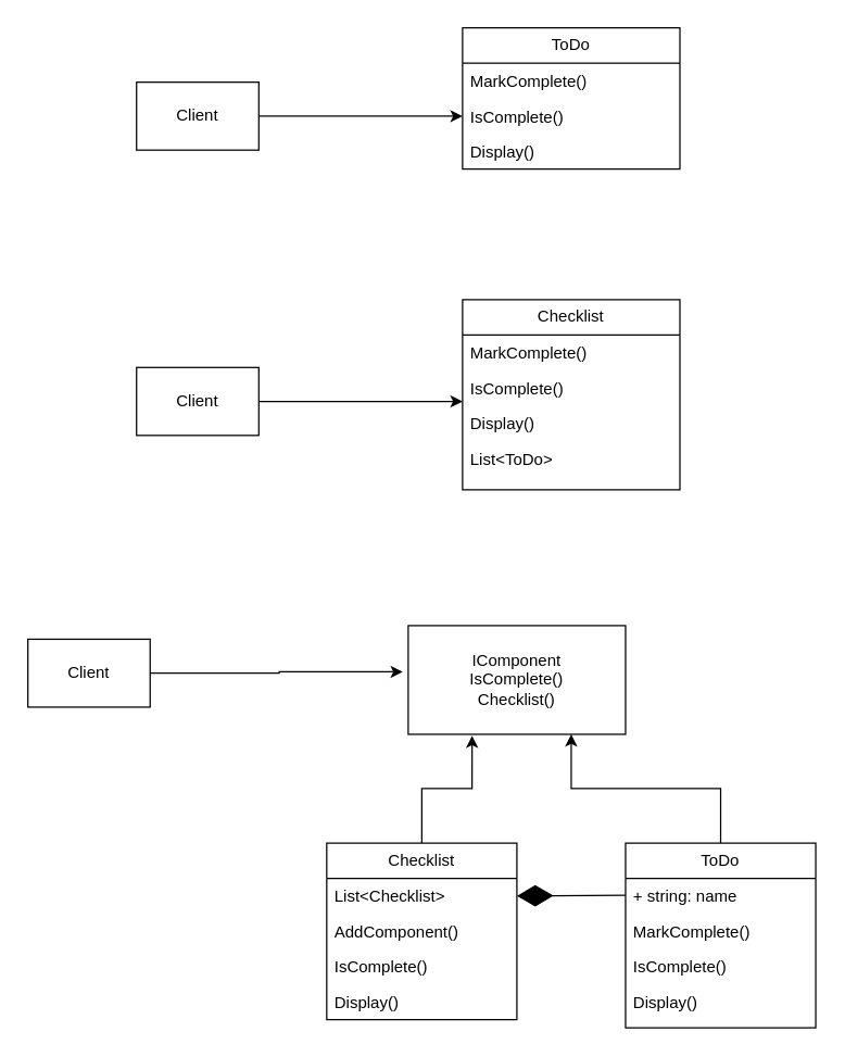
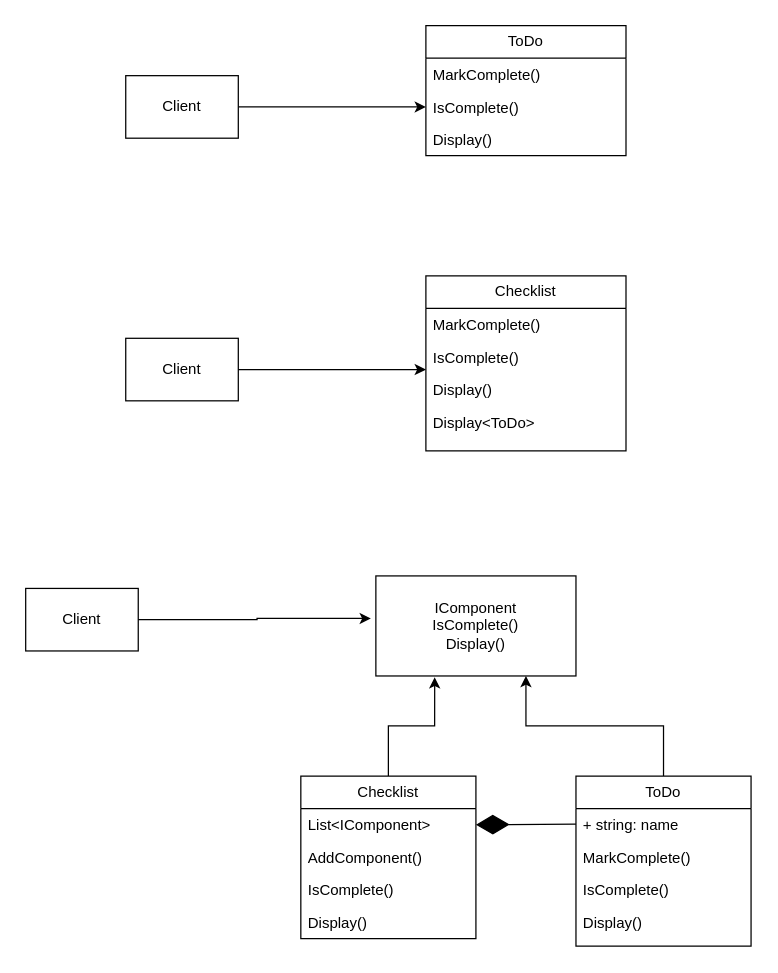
  <mxCell id="0" />
  <mxCell id="1" parent="0" />
  <mxCell id="2" value="ToDo" style="swimlane;fontStyle=0;childLayout=stackLayout;horizontal=1;startSize=26;fillColor=none;horizontalStack=0;resizeParent=1;resizeParentMax=0;resizeLast=0;collapsible=1;marginBottom=0;whiteSpace=wrap;html=1;" vertex="1" parent="1"><mxGeometry x="340" y="20" width="160" height="104" as="geometry" /></mxCell>
  <mxCell id="3" value="MarkComplete()" style="text;strokeColor=none;fillColor=none;align=left;verticalAlign=top;spacingLeft=4;spacingRight=4;overflow=hidden;rotatable=0;points=[[0,0.5],[1,0.5]];portConstraint=eastwest;whiteSpace=wrap;html=1;" vertex="1" parent="2"><mxGeometry y="26" width="160" height="26" as="geometry" /></mxCell>
  <mxCell id="4" value="IsComplete()" style="text;strokeColor=none;fillColor=none;align=left;verticalAlign=top;spacingLeft=4;spacingRight=4;overflow=hidden;rotatable=0;points=[[0,0.5],[1,0.5]];portConstraint=eastwest;whiteSpace=wrap;html=1;" vertex="1" parent="2"><mxGeometry y="52" width="160" height="26" as="geometry" /></mxCell>
  <mxCell id="5" value="Display()" style="text;strokeColor=none;fillColor=none;align=left;verticalAlign=top;spacingLeft=4;spacingRight=4;overflow=hidden;rotatable=0;points=[[0,0.5],[1,0.5]];portConstraint=eastwest;whiteSpace=wrap;html=1;" vertex="1" parent="2"><mxGeometry y="78" width="160" height="26" as="geometry" /></mxCell>
  <mxCell id="6" value="Checklist" style="swimlane;fontStyle=0;childLayout=stackLayout;horizontal=1;startSize=26;fillColor=none;horizontalStack=0;resizeParent=1;resizeParentMax=0;resizeLast=0;collapsible=1;marginBottom=0;whiteSpace=wrap;html=1;" vertex="1" parent="1"><mxGeometry x="340" y="220" width="160" height="140" as="geometry" /></mxCell>
  <mxCell id="7" value="MarkComplete()" style="text;strokeColor=none;fillColor=none;align=left;verticalAlign=top;spacingLeft=4;spacingRight=4;overflow=hidden;rotatable=0;points=[[0,0.5],[1,0.5]];portConstraint=eastwest;whiteSpace=wrap;html=1;" vertex="1" parent="6"><mxGeometry y="26" width="160" height="26" as="geometry" /></mxCell>
  <mxCell id="8" value="IsComplete()" style="text;strokeColor=none;fillColor=none;align=left;verticalAlign=top;spacingLeft=4;spacingRight=4;overflow=hidden;rotatable=0;points=[[0,0.5],[1,0.5]];portConstraint=eastwest;whiteSpace=wrap;html=1;" vertex="1" parent="6"><mxGeometry y="52" width="160" height="26" as="geometry" /></mxCell>
  <mxCell id="9" value="Display()" style="text;strokeColor=none;fillColor=none;align=left;verticalAlign=top;spacingLeft=4;spacingRight=4;overflow=hidden;rotatable=0;points=[[0,0.5],[1,0.5]];portConstraint=eastwest;whiteSpace=wrap;html=1;" vertex="1" parent="6"><mxGeometry y="78" width="160" height="26" as="geometry" /></mxCell>
- <mxCell id="10" value="List&amp;lt;ToDo&amp;gt;" style="text;strokeColor=none;fillColor=none;align=left;verticalAlign=top;spacingLeft=4;spacingRight=4;overflow=hidden;rotatable=0;points=[[0,0.5],[1,0.5]];portConstraint=eastwest;whiteSpace=wrap;html=1;" vertex="1" parent="6"><mxGeometry y="104" width="160" height="36" as="geometry" /></mxCell>
+ <mxCell id="10" value="Display&amp;lt;ToDo&amp;gt;" style="text;strokeColor=none;fillColor=none;align=left;verticalAlign=top;spacingLeft=4;spacingRight=4;overflow=hidden;rotatable=0;points=[[0,0.5],[1,0.5]];portConstraint=eastwest;whiteSpace=wrap;html=1;" vertex="1" parent="6"><mxGeometry y="104" width="160" height="36" as="geometry" /></mxCell>
  <mxCell id="11" style="edgeStyle=orthogonalEdgeStyle;rounded=0;orthogonalLoop=1;jettySize=auto;html=1;entryX=0;entryY=0.5;entryDx=0;entryDy=0;" edge="1" parent="1" source="12" target="4"><mxGeometry relative="1" as="geometry" /></mxCell>
  <mxCell id="12" value="Client" style="html=1;whiteSpace=wrap;" vertex="1" parent="1"><mxGeometry x="100" y="60" width="90" height="50" as="geometry" /></mxCell>
  <mxCell id="13" value="Client" style="html=1;whiteSpace=wrap;" vertex="1" parent="1"><mxGeometry x="100" y="270" width="90" height="50" as="geometry" /></mxCell>
  <mxCell id="14" style="edgeStyle=orthogonalEdgeStyle;rounded=0;orthogonalLoop=1;jettySize=auto;html=1;entryX=0;entryY=0.885;entryDx=0;entryDy=0;entryPerimeter=0;" edge="1" parent="1" source="13" target="8"><mxGeometry relative="1" as="geometry" /></mxCell>
- <mxCell id="15" value="IComponent&lt;div&gt;IsComplete()&lt;/div&gt;&lt;div&gt;Checklist()&lt;/div&gt;" style="html=1;whiteSpace=wrap;" vertex="1" parent="1"><mxGeometry x="300" y="460" width="160" height="80" as="geometry" /></mxCell>
+ <mxCell id="15" value="IComponent&lt;div&gt;IsComplete()&lt;/div&gt;&lt;div&gt;Display()&lt;/div&gt;" style="html=1;whiteSpace=wrap;" vertex="1" parent="1"><mxGeometry x="300" y="460" width="160" height="80" as="geometry" /></mxCell>
  <mxCell id="16" value="Checklist" style="swimlane;fontStyle=0;childLayout=stackLayout;horizontal=1;startSize=26;fillColor=none;horizontalStack=0;resizeParent=1;resizeParentMax=0;resizeLast=0;collapsible=1;marginBottom=0;whiteSpace=wrap;html=1;" vertex="1" parent="1"><mxGeometry x="240" y="620" width="140" height="130" as="geometry" /></mxCell>
  <mxCell id="17" value="" style="endArrow=diamondThin;endFill=1;endSize=24;html=1;rounded=0;entryX=1;entryY=0.5;entryDx=0;entryDy=0;" edge="1" parent="16" target="18"><mxGeometry width="160" relative="1" as="geometry"><mxPoint x="220" y="38.5" as="sourcePoint" /><mxPoint x="90" y="38.5" as="targetPoint" /></mxGeometry></mxCell>
- <mxCell id="18" value="List&amp;lt;Checklist&amp;gt;" style="text;strokeColor=none;fillColor=none;align=left;verticalAlign=top;spacingLeft=4;spacingRight=4;overflow=hidden;rotatable=0;points=[[0,0.5],[1,0.5]];portConstraint=eastwest;whiteSpace=wrap;html=1;" vertex="1" parent="16"><mxGeometry y="26" width="140" height="26" as="geometry" /></mxCell>
+ <mxCell id="18" value="List&amp;lt;IComponent&amp;gt;" style="text;strokeColor=none;fillColor=none;align=left;verticalAlign=top;spacingLeft=4;spacingRight=4;overflow=hidden;rotatable=0;points=[[0,0.5],[1,0.5]];portConstraint=eastwest;whiteSpace=wrap;html=1;" vertex="1" parent="16"><mxGeometry y="26" width="140" height="26" as="geometry" /></mxCell>
  <mxCell id="19" value="AddComponent()" style="text;strokeColor=none;fillColor=none;align=left;verticalAlign=top;spacingLeft=4;spacingRight=4;overflow=hidden;rotatable=0;points=[[0,0.5],[1,0.5]];portConstraint=eastwest;whiteSpace=wrap;html=1;" vertex="1" parent="16"><mxGeometry y="52" width="140" height="26" as="geometry" /></mxCell>
  <mxCell id="20" value="IsComplete()&lt;span style=&quot;color: rgba(0, 0, 0, 0); font-family: monospace; font-size: 0px; text-wrap-mode: nowrap;&quot;&gt;%3CmxGraphModel%3E%3Croot%3E%3CmxCell%20id%3D%220%22%2F%3E%3CmxCell%20id%3D%221%22%20parent%3D%220%22%2F%3E%3CmxCell%20id%3D%222%22%20value%3D%22Classname%22%20style%3D%22swimlane%3BfontStyle%3D0%3BchildLayout%3DstackLayout%3Bhorizontal%3D1%3BstartSize%3D26%3BfillColor%3Dnone%3BhorizontalStack%3D0%3BresizeParent%3D1%3BresizeParentMax%3D0%3BresizeLast%3D0%3Bcollapsible%3D1%3BmarginBottom%3D0%3BwhiteSpace%3Dwrap%3Bhtml%3D1%3B%22%20vertex%3D%221%22%20parent%3D%221%22%3E%3CmxGeometry%20x%3D%22390%22%20y%3D%22730%22%20width%3D%22140%22%20height%3D%22104%22%20as%3D%22geometry%22%2F%3E%3C%2FmxCell%3E%3CmxCell%20id%3D%223%22%20value%3D%22%2B%20field%3A%20type%22%20style%3D%22text%3BstrokeColor%3Dnone%3BfillColor%3Dnone%3Balign%3Dleft%3BverticalAlign%3Dtop%3BspacingLeft%3D4%3BspacingRight%3D4%3Boverflow%3Dhidden%3Brotatable%3D0%3Bpoints%3D%5B%5B0%2C0.5%5D%2C%5B1%2C0.5%5D%5D%3BportConstraint%3Deastwest%3BwhiteSpace%3Dwrap%3Bhtml%3D1%3B%22%20vertex%3D%221%22%20parent%3D%222%22%3E%3CmxGeometry%20y%3D%2226%22%20width%3D%22140%22%20height%3D%2226%22%20as%3D%22geometry%22%2F%3E%3C%2FmxCell%3E%3CmxCell%20id%3D%224%22%20value%3D%22%2B%20field%3A%20type%22%20style%3D%22text%3BstrokeColor%3Dnone%3BfillColor%3Dnone%3Balign%3Dleft%3BverticalAlign%3Dtop%3BspacingLeft%3D4%3BspacingRight%3D4%3Boverflow%3Dhidden%3Brotatable%3D0%3Bpoints%3D%5B%5B0%2C0.5%5D%2C%5B1%2C0.5%5D%5D%3BportConstraint%3Deastwest%3BwhiteSpace%3Dwrap%3Bhtml%3D1%3B%22%20vertex%3D%221%22%20parent%3D%222%22%3E%3CmxGeometry%20y%3D%2252%22%20width%3D%22140%22%20height%3D%2226%22%20as%3D%22geometry%22%2F%3E%3C%2FmxCell%3E%3CmxCell%20id%3D%225%22%20value%3D%22%2B%20field%3A%20type%22%20style%3D%22text%3BstrokeColor%3Dnone%3BfillColor%3Dnone%3Balign%3Dleft%3BverticalAlign%3Dtop%3BspacingLeft%3D4%3BspacingRight%3D4%3Boverflow%3Dhidden%3Brotatable%3D0%3Bpoints%3D%5B%5B0%2C0.5%5D%2C%5B1%2C0.5%5D%5D%3BportConstraint%3Deastwest%3BwhiteSpace%3Dwrap%3Bhtml%3D1%3B%22%20vertex%3D%221%22%20parent%3D%222%22%3E%3CmxGeometry%20y%3D%2278%22%20width%3D%22140%22%20height%3D%2226%22%20as%3D%22geometry%22%2F%3E%3C%2FmxCell%3E%3C%2Froot%3E%3C%2FmxGraphModel%3E&lt;/span&gt;" style="text;strokeColor=none;fillColor=none;align=left;verticalAlign=top;spacingLeft=4;spacingRight=4;overflow=hidden;rotatable=0;points=[[0,0.5],[1,0.5]];portConstraint=eastwest;whiteSpace=wrap;html=1;" vertex="1" parent="16"><mxGeometry y="78" width="140" height="26" as="geometry" /></mxCell>
  <mxCell id="21" value="Display()" style="text;strokeColor=none;fillColor=none;align=left;verticalAlign=top;spacingLeft=4;spacingRight=4;overflow=hidden;rotatable=0;points=[[0,0.5],[1,0.5]];portConstraint=eastwest;whiteSpace=wrap;html=1;" vertex="1" parent="16"><mxGeometry y="104" width="140" height="26" as="geometry" /></mxCell>
  <mxCell id="22" style="edgeStyle=orthogonalEdgeStyle;rounded=0;orthogonalLoop=1;jettySize=auto;html=1;entryX=0.75;entryY=1;entryDx=0;entryDy=0;" edge="1" parent="1" source="23" target="15"><mxGeometry relative="1" as="geometry" /></mxCell>
  <mxCell id="23" value="ToDo" style="swimlane;fontStyle=0;childLayout=stackLayout;horizontal=1;startSize=26;fillColor=none;horizontalStack=0;resizeParent=1;resizeParentMax=0;resizeLast=0;collapsible=1;marginBottom=0;whiteSpace=wrap;html=1;" vertex="1" parent="1"><mxGeometry x="460" y="620" width="140" height="136" as="geometry" /></mxCell>
  <mxCell id="24" value="+ string: name" style="text;strokeColor=none;fillColor=none;align=left;verticalAlign=top;spacingLeft=4;spacingRight=4;overflow=hidden;rotatable=0;points=[[0,0.5],[1,0.5]];portConstraint=eastwest;whiteSpace=wrap;html=1;" vertex="1" parent="23"><mxGeometry y="26" width="140" height="26" as="geometry" /></mxCell>
  <mxCell id="25" value="MarkComplete()" style="text;strokeColor=none;fillColor=none;align=left;verticalAlign=top;spacingLeft=4;spacingRight=4;overflow=hidden;rotatable=0;points=[[0,0.5],[1,0.5]];portConstraint=eastwest;whiteSpace=wrap;html=1;" vertex="1" parent="23"><mxGeometry y="52" width="140" height="26" as="geometry" /></mxCell>
  <mxCell id="26" value="IsComplete()" style="text;strokeColor=none;fillColor=none;align=left;verticalAlign=top;spacingLeft=4;spacingRight=4;overflow=hidden;rotatable=0;points=[[0,0.5],[1,0.5]];portConstraint=eastwest;whiteSpace=wrap;html=1;" vertex="1" parent="23"><mxGeometry y="78" width="140" height="26" as="geometry" /></mxCell>
  <mxCell id="27" value="Display()" style="text;strokeColor=none;fillColor=none;align=left;verticalAlign=top;spacingLeft=4;spacingRight=4;overflow=hidden;rotatable=0;points=[[0,0.5],[1,0.5]];portConstraint=eastwest;whiteSpace=wrap;html=1;" vertex="1" parent="23"><mxGeometry y="104" width="140" height="32" as="geometry" /></mxCell>
  <mxCell id="28" style="edgeStyle=orthogonalEdgeStyle;rounded=0;orthogonalLoop=1;jettySize=auto;html=1;entryX=0.294;entryY=1.013;entryDx=0;entryDy=0;entryPerimeter=0;" edge="1" parent="1" source="16" target="15"><mxGeometry relative="1" as="geometry" /></mxCell>
  <mxCell id="29" value="Client" style="html=1;whiteSpace=wrap;" vertex="1" parent="1"><mxGeometry x="20" y="470" width="90" height="50" as="geometry" /></mxCell>
  <mxCell id="30" style="edgeStyle=orthogonalEdgeStyle;rounded=0;orthogonalLoop=1;jettySize=auto;html=1;entryX=-0.025;entryY=0.425;entryDx=0;entryDy=0;entryPerimeter=0;" edge="1" parent="1" source="29" target="15"><mxGeometry relative="1" as="geometry" /></mxCell>
